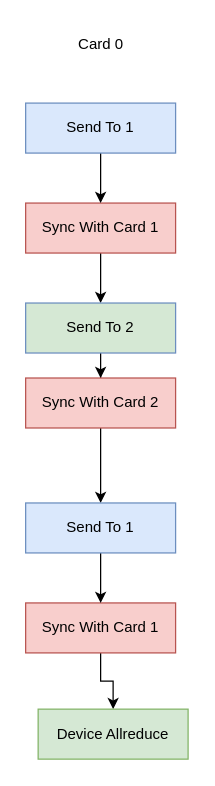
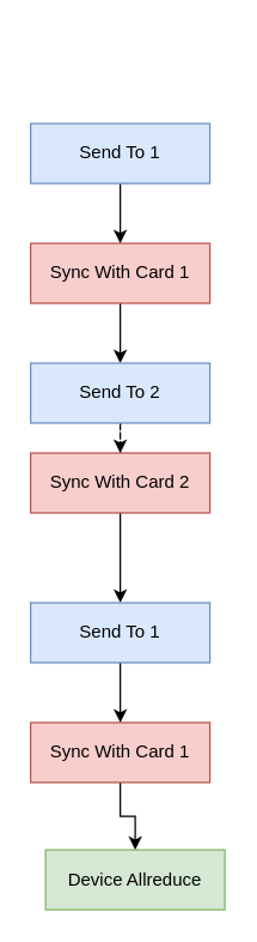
  <mxCell id="0" />
  <mxCell id="1" parent="0" />
  <mxCell id="2" value="" style="edgeStyle=orthogonalEdgeStyle;rounded=0;orthogonalLoop=1;jettySize=auto;html=1;" edge="1" parent="1" source="3"><mxGeometry relative="1" as="geometry"><mxPoint x="80" y="242" as="targetPoint" /></mxGeometry></mxCell>
  <mxCell id="3" value="Sync With Card 1" style="rounded=0;whiteSpace=wrap;html=1;fillColor=#f8cecc;strokeColor=#b85450;" vertex="1" parent="1"><mxGeometry x="20" y="162" width="120" height="40" as="geometry" /></mxCell>
  <mxCell id="4" value="" style="edgeStyle=orthogonalEdgeStyle;rounded=0;orthogonalLoop=1;jettySize=auto;html=1;" edge="1" parent="1" source="5" target="3"><mxGeometry relative="1" as="geometry" /></mxCell>
  <mxCell id="5" value="Send To 1" style="rounded=0;whiteSpace=wrap;html=1;fillColor=#dae8fc;strokeColor=#6c8ebf;" vertex="1" parent="1"><mxGeometry x="20" y="82" width="120" height="40" as="geometry" /></mxCell>
- <mxCell id="6" value="" style="edgeStyle=orthogonalEdgeStyle;rounded=0;orthogonalLoop=1;jettySize=auto;html=1;" edge="1" parent="1" source="7" target="9"><mxGeometry relative="1" as="geometry" /></mxCell>
- <mxCell id="7" value="Send To 2" style="rounded=0;whiteSpace=wrap;html=1;fillColor=#d5e8d4;strokeColor=#6c8ebf;" vertex="1" parent="1"><mxGeometry x="20" y="242" width="120" height="40" as="geometry" /></mxCell>
+ <mxCell id="6" value="" style="edgeStyle=orthogonalEdgeStyle;rounded=0;orthogonalLoop=1;jettySize=auto;html=1;dashed=1;" edge="1" parent="1" source="7" target="9"><mxGeometry relative="1" as="geometry" /></mxCell>
+ <mxCell id="7" value="Send To 2" style="rounded=0;whiteSpace=wrap;html=1;fillColor=#dae8fc;strokeColor=#6c8ebf;" vertex="1" parent="1"><mxGeometry x="20" y="242" width="120" height="40" as="geometry" /></mxCell>
  <mxCell id="8" value="" style="edgeStyle=orthogonalEdgeStyle;rounded=0;orthogonalLoop=1;jettySize=auto;html=1;" edge="1" parent="1" source="9" target="13"><mxGeometry relative="1" as="geometry" /></mxCell>
  <mxCell id="9" value="Sync With Card 2" style="rounded=0;whiteSpace=wrap;html=1;fillColor=#f8cecc;strokeColor=#b85450;" vertex="1" parent="1"><mxGeometry x="20" y="302" width="120" height="40" as="geometry" /></mxCell>
  <mxCell id="10" value="" style="edgeStyle=orthogonalEdgeStyle;rounded=0;orthogonalLoop=1;jettySize=auto;html=1;" edge="1" parent="1" source="11" target="14"><mxGeometry relative="1" as="geometry" /></mxCell>
  <mxCell id="11" value="Sync With Card 1" style="rounded=0;whiteSpace=wrap;html=1;fillColor=#f8cecc;strokeColor=#b85450;" vertex="1" parent="1"><mxGeometry x="20" y="482" width="120" height="40" as="geometry" /></mxCell>
  <mxCell id="12" value="" style="edgeStyle=orthogonalEdgeStyle;rounded=0;orthogonalLoop=1;jettySize=auto;html=1;" edge="1" parent="1" source="13" target="11"><mxGeometry relative="1" as="geometry" /></mxCell>
  <mxCell id="13" value="Send To 1" style="rounded=0;whiteSpace=wrap;html=1;fillColor=#dae8fc;strokeColor=#6c8ebf;" vertex="1" parent="1"><mxGeometry x="20" y="402" width="120" height="40" as="geometry" /></mxCell>
  <mxCell id="14" value="Device Allreduce" style="rounded=0;whiteSpace=wrap;html=1;fillColor=#d5e8d4;strokeColor=#82b366;" vertex="1" parent="1"><mxGeometry x="30" y="567" width="120" height="40" as="geometry" /></mxCell>
- <mxCell id="15" value="Card 0" style="text;html=1;align=center;verticalAlign=middle;resizable=0;points=[];autosize=1;strokeColor=none;fillColor=none;" vertex="1" parent="1"><mxGeometry x="50" y="20" width="60" height="30" as="geometry" /></mxCell>
